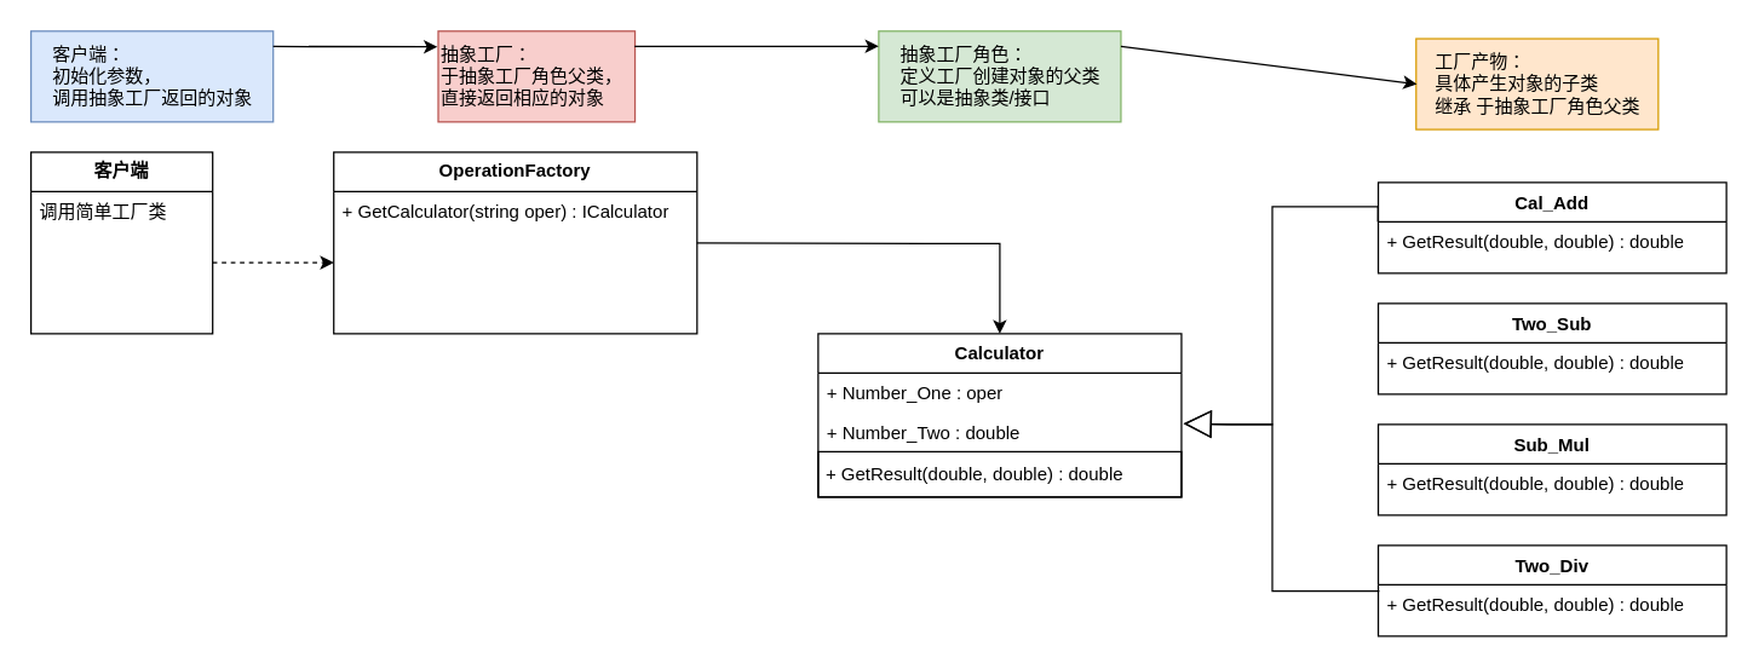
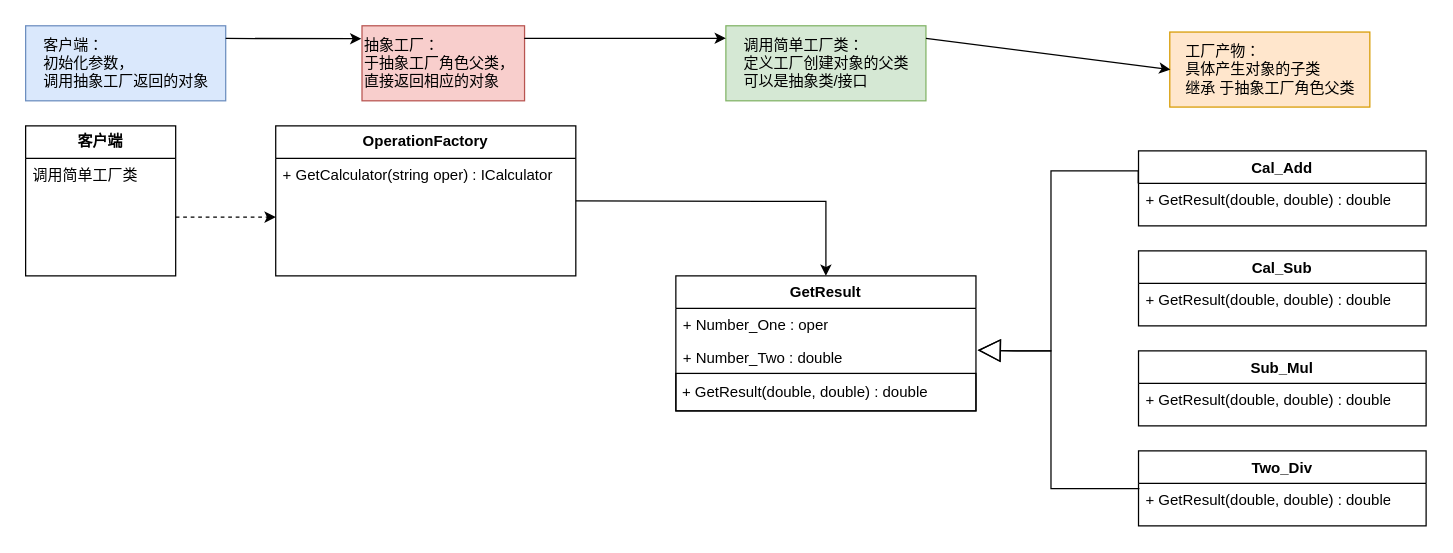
  <mxCell id="0" />
  <mxCell id="1" parent="0" />
  <mxCell id="2" value="&lt;b&gt;客户端&lt;/b&gt;" style="swimlane;fontStyle=0;childLayout=stackLayout;horizontal=1;startSize=26;fillColor=none;horizontalStack=0;resizeParent=1;resizeParentMax=0;resizeLast=0;collapsible=1;marginBottom=0;whiteSpace=wrap;html=1;" vertex="1" parent="1"><mxGeometry x="20" y="100" width="120" height="120" as="geometry" /></mxCell>
  <mxCell id="3" value="调用简单工厂类" style="text;strokeColor=none;fillColor=none;align=left;verticalAlign=top;spacingLeft=4;spacingRight=4;overflow=hidden;rotatable=0;points=[[0,0.5],[1,0.5]];portConstraint=eastwest;whiteSpace=wrap;html=1;" vertex="1" parent="2"><mxGeometry y="26" width="120" height="94" as="geometry" /></mxCell>
  <mxCell id="4" value="&lt;b&gt;OperationFactory&lt;/b&gt;" style="swimlane;fontStyle=0;childLayout=stackLayout;horizontal=1;startSize=26;fillColor=none;horizontalStack=0;resizeParent=1;resizeParentMax=0;resizeLast=0;collapsible=1;marginBottom=0;whiteSpace=wrap;html=1;" vertex="1" parent="1"><mxGeometry x="220" y="100" width="240" height="120" as="geometry" /></mxCell>
  <mxCell id="5" value="+ GetCalculator(string oper) : ICalculator" style="text;strokeColor=none;fillColor=none;align=left;verticalAlign=top;spacingLeft=4;spacingRight=4;overflow=hidden;rotatable=1;points=[[0,0.5],[1,0.5]];portConstraint=eastwest;whiteSpace=wrap;html=1;movable=1;resizable=1;deletable=1;editable=1;locked=0;connectable=1;" vertex="1" parent="4"><mxGeometry y="26" width="240" height="94" as="geometry" /></mxCell>
  <mxCell id="6" value="" style="edgeStyle=orthogonalEdgeStyle;rounded=0;orthogonalLoop=1;jettySize=auto;html=1;dashed=1;" edge="1" parent="1" source="3" target="5"><mxGeometry relative="1" as="geometry" /></mxCell>
  <mxCell id="7" value="抽象工厂：&lt;br&gt;于抽象工厂角色父类，&lt;br&gt;直接返回相应的对象" style="text;html=1;align=left;verticalAlign=middle;resizable=0;points=[];autosize=1;strokeColor=#b85450;fillColor=#f8cecc;" vertex="1" parent="1"><mxGeometry x="289" y="20" width="130" height="60" as="geometry" /></mxCell>
  <mxCell id="8" value="&lt;div style=&quot;text-align: left;&quot;&gt;&lt;span style=&quot;background-color: initial;&quot;&gt;客户端：&lt;/span&gt;&lt;/div&gt;&lt;div style=&quot;text-align: left;&quot;&gt;&lt;span style=&quot;background-color: initial;&quot;&gt;初始化参数，&lt;/span&gt;&lt;/div&gt;&lt;div style=&quot;text-align: left;&quot;&gt;&lt;span style=&quot;background-color: initial;&quot;&gt;调用抽象工厂返回的对象&lt;/span&gt;&lt;/div&gt;" style="text;html=1;align=center;verticalAlign=middle;resizable=0;points=[];autosize=1;strokeColor=#6c8ebf;fillColor=#dae8fc;" vertex="1" parent="1"><mxGeometry x="20" y="20" width="160" height="60" as="geometry" /></mxCell>
  <mxCell id="9" value="" style="edgeStyle=none;orthogonalLoop=1;jettySize=auto;html=1;rounded=0;entryX=-0.004;entryY=0.505;entryDx=0;entryDy=0;entryPerimeter=0;" edge="1" parent="1"><mxGeometry width="100" relative="1" as="geometry"><mxPoint x="180" y="30.127" as="sourcePoint" /><mxPoint x="288.48" y="30.3" as="targetPoint" /><Array as="points" /></mxGeometry></mxCell>
- <mxCell id="10" value="&lt;b style=&quot;border-color: var(--border-color);&quot;&gt;Calculator&lt;/b&gt;" style="swimlane;fontStyle=0;childLayout=stackLayout;horizontal=1;startSize=26;fillColor=none;horizontalStack=0;resizeParent=1;resizeParentMax=0;resizeLast=0;collapsible=1;marginBottom=0;whiteSpace=wrap;html=1;" vertex="1" parent="1"><mxGeometry x="540" y="220" width="240" height="108" as="geometry" /></mxCell>
+ <mxCell id="10" value="&lt;b style=&quot;border-color: var(--border-color);&quot;&gt;GetResult&lt;/b&gt;" style="swimlane;fontStyle=0;childLayout=stackLayout;horizontal=1;startSize=26;fillColor=none;horizontalStack=0;resizeParent=1;resizeParentMax=0;resizeLast=0;collapsible=1;marginBottom=0;whiteSpace=wrap;html=1;" vertex="1" parent="1"><mxGeometry x="540" y="220" width="240" height="108" as="geometry" /></mxCell>
  <mxCell id="11" value="+ Number_One : oper" style="text;strokeColor=none;fillColor=none;align=left;verticalAlign=top;spacingLeft=4;spacingRight=4;overflow=hidden;rotatable=0;points=[[0,0.5],[1,0.5]];portConstraint=eastwest;whiteSpace=wrap;html=1;" vertex="1" parent="10"><mxGeometry y="26" width="240" height="26" as="geometry" /></mxCell>
  <mxCell id="12" value="+ Number_Two : double" style="text;strokeColor=none;fillColor=none;align=left;verticalAlign=top;spacingLeft=4;spacingRight=4;overflow=hidden;rotatable=0;points=[[0,0.5],[1,0.5]];portConstraint=eastwest;whiteSpace=wrap;html=1;" vertex="1" parent="10"><mxGeometry y="52" width="240" height="26" as="geometry" /></mxCell>
  <mxCell id="13" value="&amp;nbsp;+ GetResult(double, double) : double" style="text;html=1;align=left;verticalAlign=middle;resizable=0;points=[];autosize=1;strokeColor=default;fillColor=none;" vertex="1" parent="10"><mxGeometry y="78" width="240" height="30" as="geometry" /></mxCell>
  <mxCell id="14" value="Cal_Add" style="swimlane;fontStyle=1;align=center;verticalAlign=top;childLayout=stackLayout;horizontal=1;startSize=26;horizontalStack=0;resizeParent=1;resizeParentMax=0;resizeLast=0;collapsible=1;marginBottom=0;whiteSpace=wrap;html=1;" vertex="1" parent="1"><mxGeometry x="910" y="120" width="230" height="60" as="geometry" /></mxCell>
  <mxCell id="15" value="+ GetResult(double, double) : double" style="text;strokeColor=none;fillColor=none;align=left;verticalAlign=top;spacingLeft=4;spacingRight=4;overflow=hidden;rotatable=0;points=[[0,0.5],[1,0.5]];portConstraint=eastwest;whiteSpace=wrap;html=1;" vertex="1" parent="14"><mxGeometry y="26" width="230" height="34" as="geometry" /></mxCell>
- <mxCell id="16" value="Two_Sub" style="swimlane;fontStyle=1;align=center;verticalAlign=top;childLayout=stackLayout;horizontal=1;startSize=26;horizontalStack=0;resizeParent=1;resizeParentMax=0;resizeLast=0;collapsible=1;marginBottom=0;whiteSpace=wrap;html=1;" vertex="1" parent="1"><mxGeometry x="910" y="200" width="230" height="60" as="geometry" /></mxCell>
+ <mxCell id="16" value="Cal_Sub" style="swimlane;fontStyle=1;align=center;verticalAlign=top;childLayout=stackLayout;horizontal=1;startSize=26;horizontalStack=0;resizeParent=1;resizeParentMax=0;resizeLast=0;collapsible=1;marginBottom=0;whiteSpace=wrap;html=1;" vertex="1" parent="1"><mxGeometry x="910" y="200" width="230" height="60" as="geometry" /></mxCell>
  <mxCell id="17" value="+ GetResult(double, double) : double" style="text;strokeColor=none;fillColor=none;align=left;verticalAlign=top;spacingLeft=4;spacingRight=4;overflow=hidden;rotatable=0;points=[[0,0.5],[1,0.5]];portConstraint=eastwest;whiteSpace=wrap;html=1;" vertex="1" parent="16"><mxGeometry y="26" width="230" height="34" as="geometry" /></mxCell>
  <mxCell id="18" value="Sub_Mul" style="swimlane;fontStyle=1;align=center;verticalAlign=top;childLayout=stackLayout;horizontal=1;startSize=26;horizontalStack=0;resizeParent=1;resizeParentMax=0;resizeLast=0;collapsible=1;marginBottom=0;whiteSpace=wrap;html=1;" vertex="1" parent="1"><mxGeometry x="910" y="280" width="230" height="60" as="geometry" /></mxCell>
  <mxCell id="19" value="+ GetResult(double, double) : double" style="text;strokeColor=none;fillColor=none;align=left;verticalAlign=top;spacingLeft=4;spacingRight=4;overflow=hidden;rotatable=0;points=[[0,0.5],[1,0.5]];portConstraint=eastwest;whiteSpace=wrap;html=1;" vertex="1" parent="18"><mxGeometry y="26" width="230" height="34" as="geometry" /></mxCell>
  <mxCell id="20" value="Two_Div" style="swimlane;fontStyle=1;align=center;verticalAlign=top;childLayout=stackLayout;horizontal=1;startSize=26;horizontalStack=0;resizeParent=1;resizeParentMax=0;resizeLast=0;collapsible=1;marginBottom=0;whiteSpace=wrap;html=1;" vertex="1" parent="1"><mxGeometry x="910" y="360" width="230" height="60" as="geometry" /></mxCell>
  <mxCell id="21" value="+ GetResult(double, double) : double" style="text;strokeColor=none;fillColor=none;align=left;verticalAlign=top;spacingLeft=4;spacingRight=4;overflow=hidden;rotatable=0;points=[[0,0.5],[1,0.5]];portConstraint=eastwest;whiteSpace=wrap;html=1;" vertex="1" parent="20"><mxGeometry y="26" width="230" height="34" as="geometry" /></mxCell>
  <mxCell id="22" value="" style="endArrow=block;endSize=16;endFill=0;html=1;rounded=0;exitX=-0.001;exitY=0.002;exitDx=0;exitDy=0;exitPerimeter=0;edgeStyle=orthogonalEdgeStyle;entryX=1.006;entryY=0.282;entryDx=0;entryDy=0;entryPerimeter=0;" edge="1" parent="1" source="15" target="12"><mxGeometry x="-0.001" width="160" relative="1" as="geometry"><mxPoint x="650" y="420" as="sourcePoint" /><mxPoint x="810" y="260" as="targetPoint" /><Array as="points"><mxPoint x="910" y="136" /><mxPoint x="840" y="136" /><mxPoint x="840" y="280" /><mxPoint x="810" y="280" /></Array><mxPoint as="offset" /></mxGeometry></mxCell>
  <mxCell id="23" value="" style="endArrow=block;endSize=16;endFill=0;html=1;rounded=0;edgeStyle=orthogonalEdgeStyle;entryX=1.005;entryY=0.289;entryDx=0;entryDy=0;entryPerimeter=0;exitX=0.003;exitY=0.121;exitDx=0;exitDy=0;exitPerimeter=0;" edge="1" parent="1" source="21" target="12"><mxGeometry x="-0.001" width="160" relative="1" as="geometry"><mxPoint x="890" y="390" as="sourcePoint" /><mxPoint x="820" y="300" as="targetPoint" /><mxPoint as="offset" /><Array as="points"><mxPoint x="840" y="390" /><mxPoint x="840" y="280" /><mxPoint x="820" y="280" /></Array></mxGeometry></mxCell>
  <mxCell id="24" value="" style="edgeStyle=orthogonalEdgeStyle;orthogonalLoop=1;jettySize=auto;html=1;rounded=0;entryX=0.5;entryY=0;entryDx=0;entryDy=0;" edge="1" parent="1" target="10"><mxGeometry width="100" relative="1" as="geometry"><mxPoint x="460" y="160" as="sourcePoint" /><mxPoint x="590" y="90" as="targetPoint" /></mxGeometry></mxCell>
- <mxCell id="25" value="&lt;div style=&quot;text-align: left;&quot;&gt;&lt;span style=&quot;background-color: initial;&quot;&gt;抽象工厂角色：&lt;/span&gt;&lt;/div&gt;&lt;div style=&quot;text-align: left;&quot;&gt;&lt;span style=&quot;background-color: initial;&quot;&gt;定义工厂创建对象的父类&lt;/span&gt;&lt;/div&gt;&lt;div style=&quot;text-align: left;&quot;&gt;&lt;span style=&quot;background-color: initial;&quot;&gt;可以是抽象类/接口&lt;/span&gt;&lt;/div&gt;" style="text;html=1;align=center;verticalAlign=middle;resizable=0;points=[];autosize=1;strokeColor=#82b366;fillColor=#d5e8d4;" vertex="1" parent="1"><mxGeometry x="580" y="20" width="160" height="60" as="geometry" /></mxCell>
+ <mxCell id="25" value="&lt;div style=&quot;text-align: left;&quot;&gt;&lt;span style=&quot;background-color: initial;&quot;&gt;调用简单工厂类：&lt;/span&gt;&lt;/div&gt;&lt;div style=&quot;text-align: left;&quot;&gt;&lt;span style=&quot;background-color: initial;&quot;&gt;定义工厂创建对象的父类&lt;/span&gt;&lt;/div&gt;&lt;div style=&quot;text-align: left;&quot;&gt;&lt;span style=&quot;background-color: initial;&quot;&gt;可以是抽象类/接口&lt;/span&gt;&lt;/div&gt;" style="text;html=1;align=center;verticalAlign=middle;resizable=0;points=[];autosize=1;strokeColor=#82b366;fillColor=#d5e8d4;" vertex="1" parent="1"><mxGeometry x="580" y="20" width="160" height="60" as="geometry" /></mxCell>
  <mxCell id="26" value="&lt;div style=&quot;text-align: left;&quot;&gt;&lt;span style=&quot;background-color: initial;&quot;&gt;工厂产物：&lt;/span&gt;&lt;/div&gt;&lt;div style=&quot;text-align: left;&quot;&gt;&lt;span style=&quot;background-color: initial;&quot;&gt;具体产生对象的子类&lt;/span&gt;&lt;/div&gt;&lt;div style=&quot;text-align: left;&quot;&gt;&lt;span style=&quot;background-color: initial;&quot;&gt;继承 于抽象工厂角色父类&lt;/span&gt;&lt;/div&gt;" style="text;html=1;align=center;verticalAlign=middle;resizable=0;points=[];autosize=1;strokeColor=#d79b00;fillColor=#ffe6cc;" vertex="1" parent="1"><mxGeometry x="935" y="25" width="160" height="60" as="geometry" /></mxCell>
  <mxCell id="27" value="" style="edgeStyle=none;orthogonalLoop=1;jettySize=auto;html=1;rounded=0;exitX=0.998;exitY=0.5;exitDx=0;exitDy=0;exitPerimeter=0;entryX=0;entryY=0.5;entryDx=0;entryDy=0;entryPerimeter=0;" edge="1" parent="1"><mxGeometry width="100" relative="1" as="geometry"><mxPoint x="418.74" y="30" as="sourcePoint" /><mxPoint x="580" y="30" as="targetPoint" /><Array as="points" /></mxGeometry></mxCell>
  <mxCell id="28" value="" style="edgeStyle=none;orthogonalLoop=1;jettySize=auto;html=1;rounded=0;exitX=1;exitY=0.5;exitDx=0;exitDy=0;exitPerimeter=0;entryX=0.003;entryY=0.5;entryDx=0;entryDy=0;entryPerimeter=0;" edge="1" parent="1" target="26"><mxGeometry width="100" relative="1" as="geometry"><mxPoint x="740" y="30" as="sourcePoint" /><mxPoint x="810" y="50" as="targetPoint" /><Array as="points" /></mxGeometry></mxCell>
